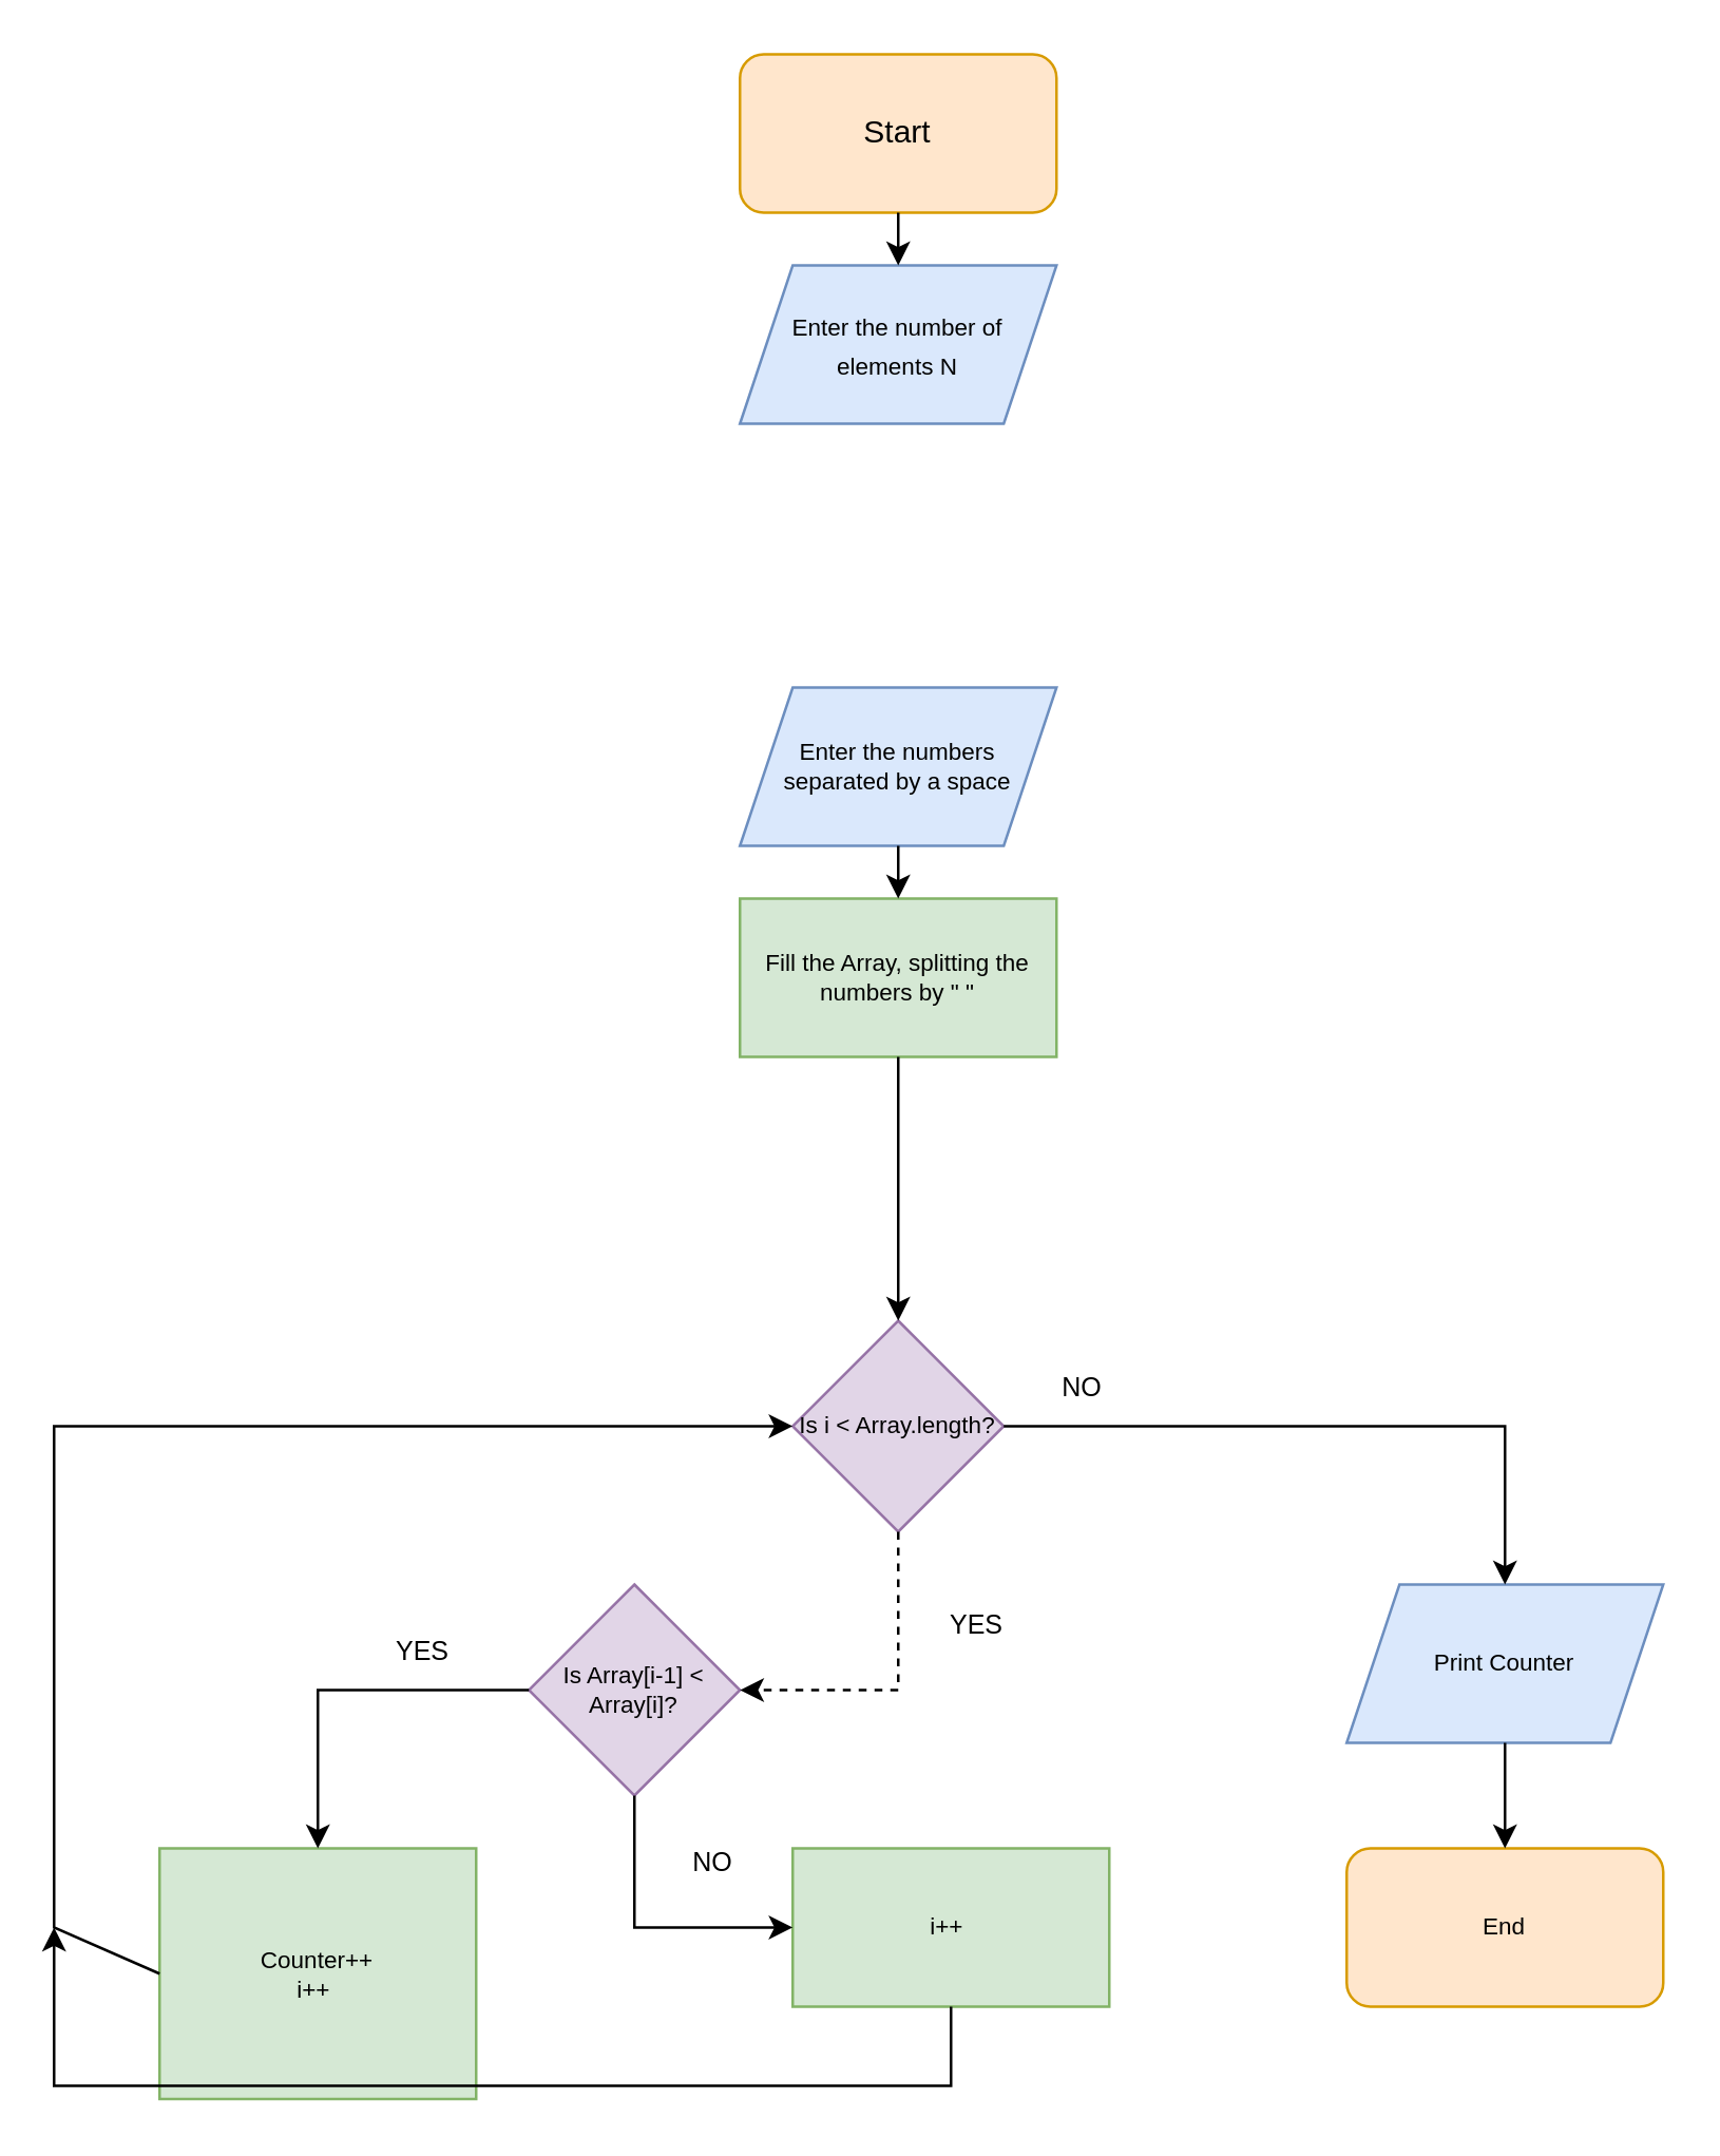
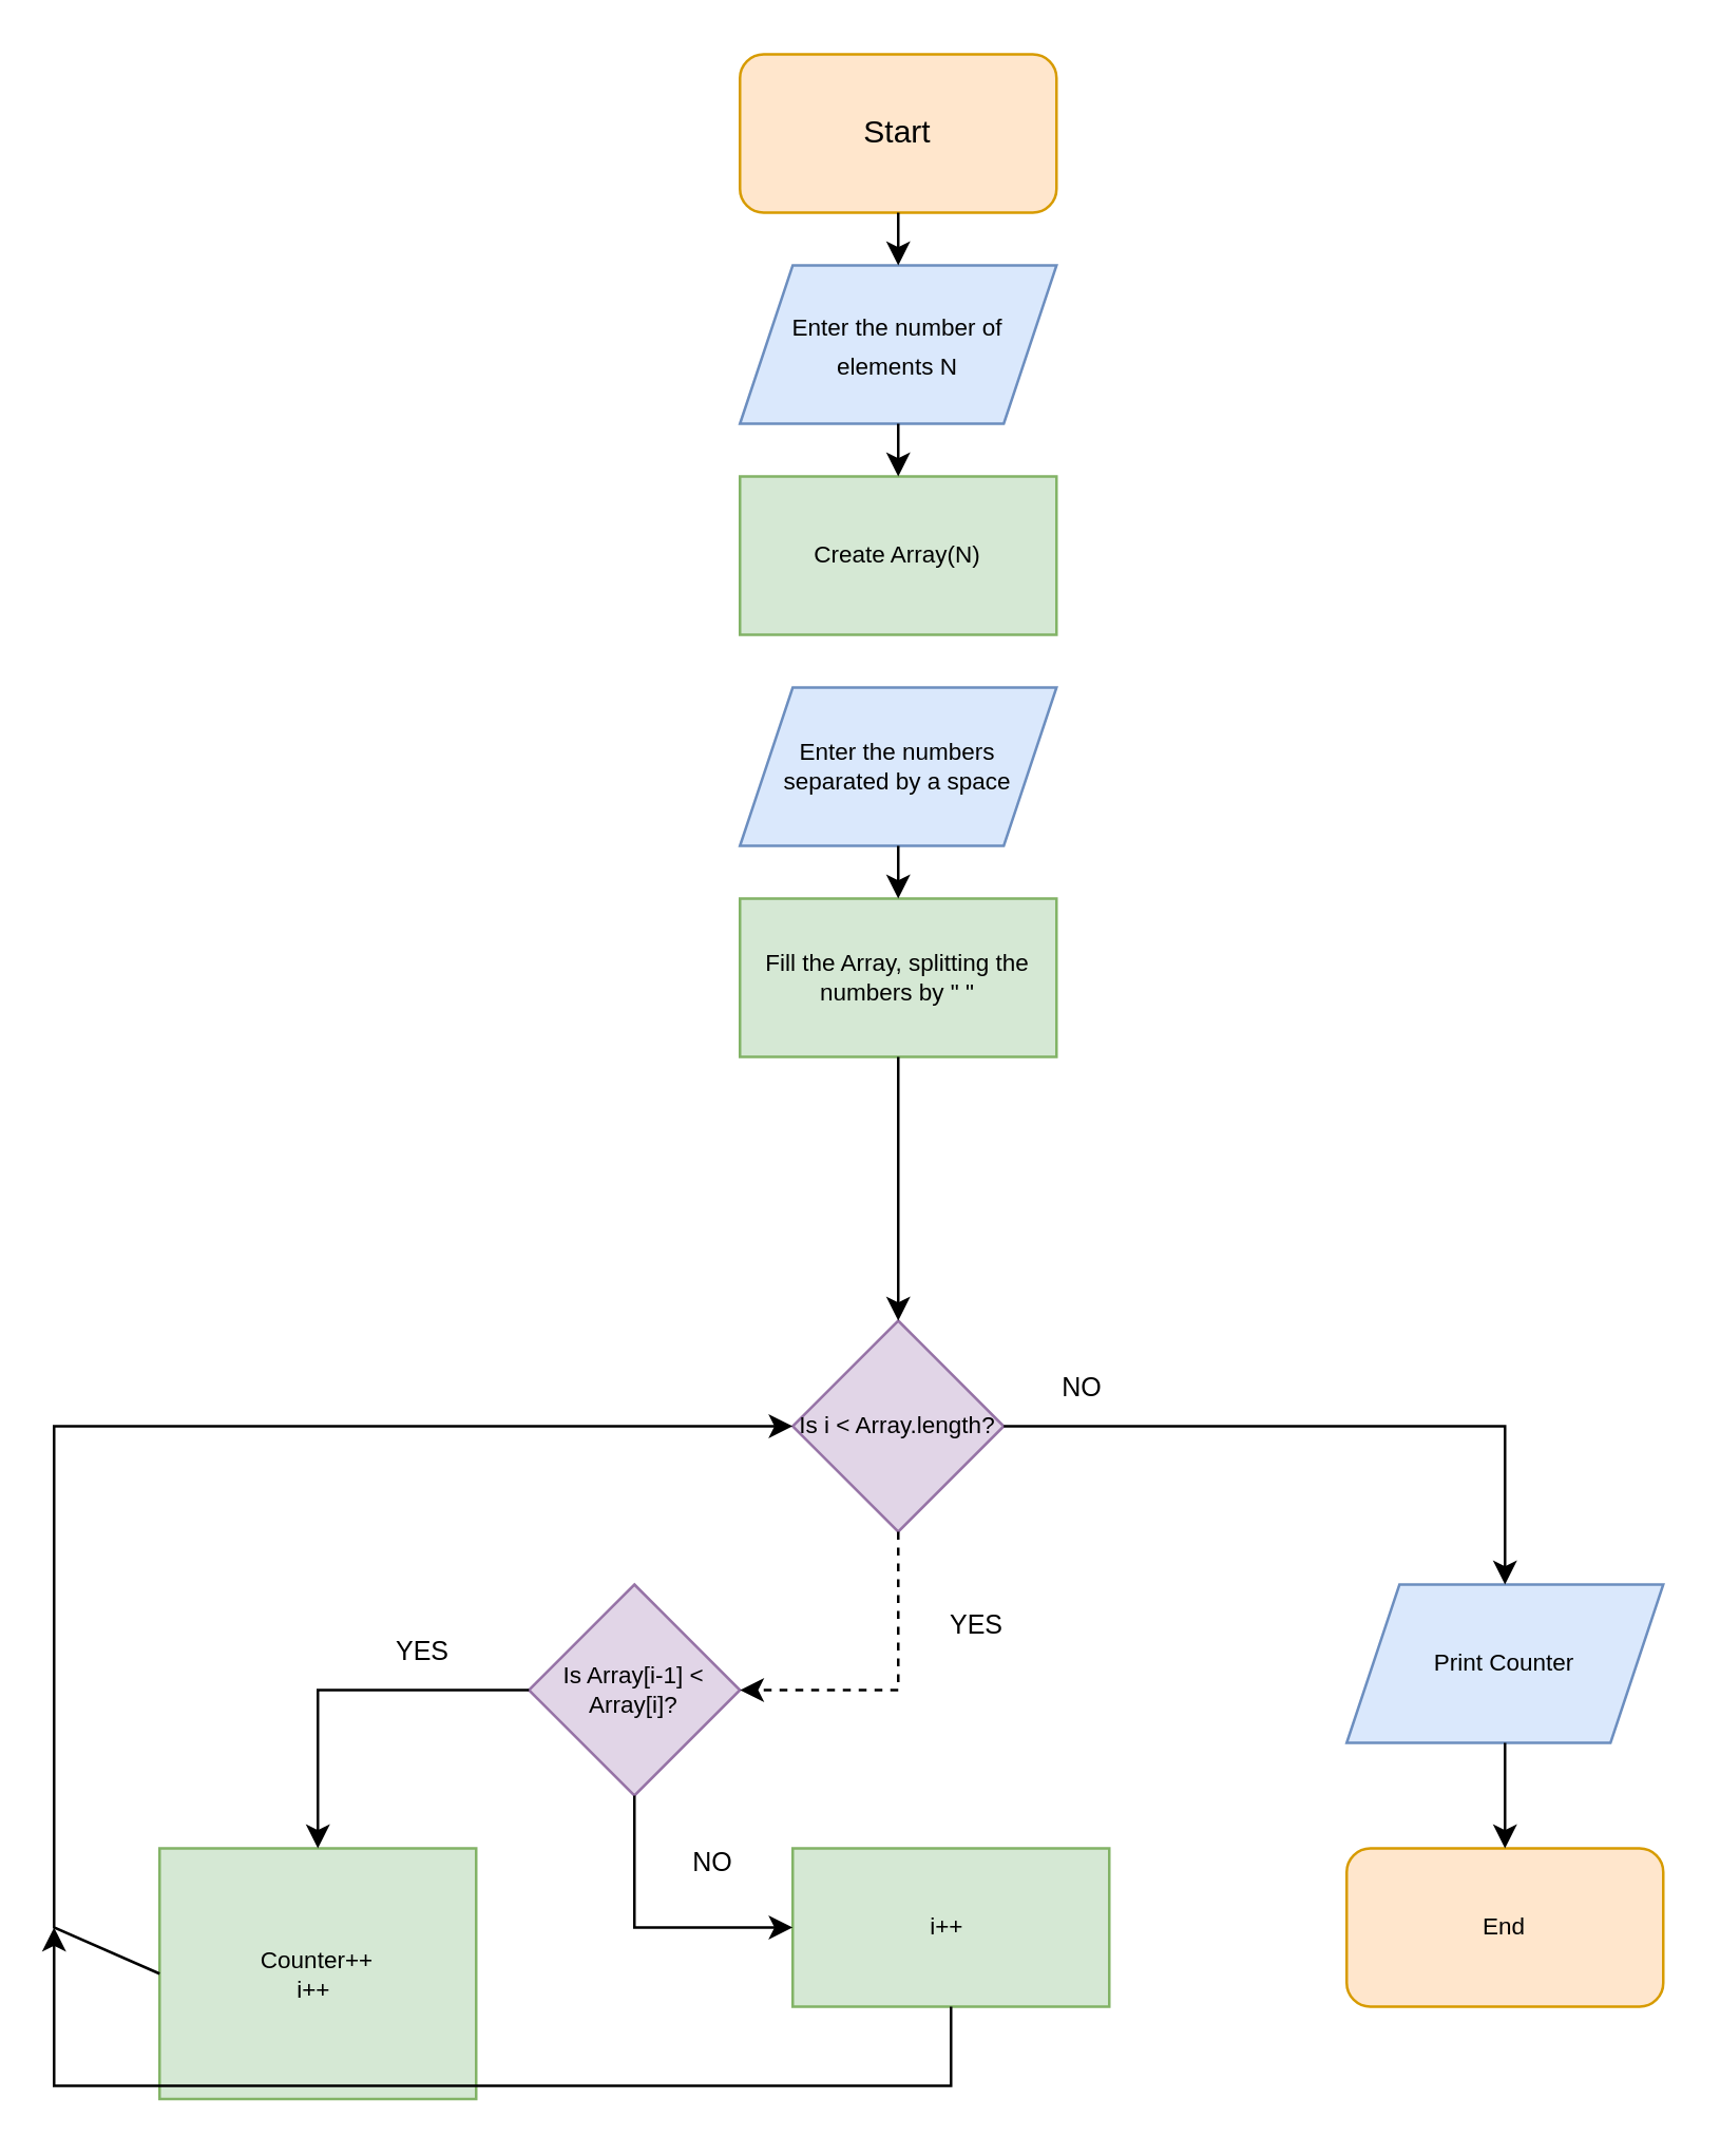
  <mxCell id="0" />
  <mxCell id="1" parent="0" />
  <mxCell id="2" value="Start" style="rounded=1;whiteSpace=wrap;html=1;fillColor=#ffe6cc;strokeColor=#d79b00;" parent="1" vertex="1"><mxGeometry x="280" y="20" width="120" height="60" as="geometry" /></mxCell>
  <mxCell id="3" value="&lt;font style=&quot;font-size: 9px&quot;&gt;Enter the number of elements N&lt;/font&gt;" style="shape=parallelogram;perimeter=parallelogramPerimeter;whiteSpace=wrap;html=1;fixedSize=1;fillColor=#dae8fc;strokeColor=#6c8ebf;" parent="1" vertex="1"><mxGeometry x="280" y="100" width="120" height="60" as="geometry" /></mxCell>
+ <mxCell id="4" value="Create Array(N)" style="rounded=0;whiteSpace=wrap;html=1;fontSize=9;fillColor=#d5e8d4;strokeColor=#82b366;" parent="1" vertex="1"><mxGeometry x="280" y="180" width="120" height="60" as="geometry" /></mxCell>
  <mxCell id="5" value="Enter the numbers &lt;br&gt;separated by a space" style="shape=parallelogram;perimeter=parallelogramPerimeter;whiteSpace=wrap;html=1;fixedSize=1;fontSize=9;fillColor=#dae8fc;strokeColor=#6c8ebf;" parent="1" vertex="1"><mxGeometry x="280" y="260" width="120" height="60" as="geometry" /></mxCell>
  <mxCell id="6" value="Fill the Array, splitting the numbers by &quot; &quot;" style="rounded=0;whiteSpace=wrap;html=1;fontSize=9;fillColor=#d5e8d4;strokeColor=#82b366;" parent="1" vertex="1"><mxGeometry x="280" y="340" width="120" height="60" as="geometry" /></mxCell>
  <mxCell id="7" value="Is i &amp;lt; Array.length?" style="rhombus;whiteSpace=wrap;html=1;fontSize=9;fillColor=#e1d5e7;strokeColor=#9673a6;" parent="1" vertex="1"><mxGeometry x="300" y="500" width="80" height="80" as="geometry" /></mxCell>
  <mxCell id="8" value="Is Array[i-1] &amp;lt; Array[i]?" style="rhombus;whiteSpace=wrap;html=1;fontSize=9;fillColor=#e1d5e7;strokeColor=#9673a6;" parent="1" vertex="1"><mxGeometry x="200" y="600" width="80" height="80" as="geometry" /></mxCell>
  <mxCell id="9" value="Counter++&lt;br&gt;i++&amp;nbsp;" style="rounded=0;whiteSpace=wrap;html=1;fontSize=9;fillColor=#d5e8d4;strokeColor=#82b366;" parent="1" vertex="1"><mxGeometry x="60" y="700" width="120" height="95" as="geometry" /></mxCell>
  <mxCell id="10" value="i++&amp;nbsp;" style="rounded=0;whiteSpace=wrap;html=1;fontSize=9;fillColor=#d5e8d4;strokeColor=#82b366;" parent="1" vertex="1"><mxGeometry x="300" y="700" width="120" height="60" as="geometry" /></mxCell>
  <mxCell id="11" value="End" style="rounded=1;whiteSpace=wrap;html=1;fontSize=9;fillColor=#ffe6cc;strokeColor=#d79b00;" parent="1" vertex="1"><mxGeometry x="510" y="700" width="120" height="60" as="geometry" /></mxCell>
  <mxCell id="12" value="Print Counter" style="shape=parallelogram;perimeter=parallelogramPerimeter;whiteSpace=wrap;html=1;fixedSize=1;fontSize=9;fillColor=#dae8fc;strokeColor=#6c8ebf;" parent="1" vertex="1"><mxGeometry x="510" y="600" width="120" height="60" as="geometry" /></mxCell>
  <mxCell id="13" value="" style="endArrow=classic;html=1;rounded=0;fontSize=9;entryX=0.5;entryY=0;entryDx=0;entryDy=0;exitX=1;exitY=0.5;exitDx=0;exitDy=0;" parent="1" source="7" target="12" edge="1"><mxGeometry width="50" height="50" relative="1" as="geometry"><mxPoint x="310" y="510" as="sourcePoint" /><mxPoint x="360" y="460" as="targetPoint" /><Array as="points"><mxPoint x="570" y="540" /></Array></mxGeometry></mxCell>
  <mxCell id="14" value="" style="endArrow=classic;html=1;rounded=0;fontSize=9;entryX=0.5;entryY=0;entryDx=0;entryDy=0;exitX=0.5;exitY=1;exitDx=0;exitDy=0;" parent="1" source="12" target="11" edge="1"><mxGeometry width="50" height="50" relative="1" as="geometry"><mxPoint x="390" y="550" as="sourcePoint" /><mxPoint x="580" y="610" as="targetPoint" /><Array as="points" /></mxGeometry></mxCell>
  <mxCell id="15" value="" style="endArrow=classic;html=1;rounded=0;fontSize=9;exitX=0.5;exitY=1;exitDx=0;exitDy=0;entryX=0.5;entryY=0;entryDx=0;entryDy=0;" parent="1" source="6" target="7" edge="1"><mxGeometry width="50" height="50" relative="1" as="geometry"><mxPoint x="310" y="430" as="sourcePoint" /><mxPoint x="360" y="380" as="targetPoint" /></mxGeometry></mxCell>
  <mxCell id="16" value="" style="endArrow=classic;html=1;rounded=0;fontSize=9;entryX=0.5;entryY=0;entryDx=0;entryDy=0;exitX=0.5;exitY=1;exitDx=0;exitDy=0;" parent="1" source="5" target="6" edge="1"><mxGeometry width="50" height="50" relative="1" as="geometry"><mxPoint x="310" y="430" as="sourcePoint" /><mxPoint x="360" y="380" as="targetPoint" /></mxGeometry></mxCell>
+ <mxCell id="17" value="" style="endArrow=classic;html=1;rounded=0;fontSize=9;entryX=0.5;entryY=0;entryDx=0;entryDy=0;exitX=0.5;exitY=1;exitDx=0;exitDy=0;" parent="1" source="3" target="4" edge="1"><mxGeometry width="50" height="50" relative="1" as="geometry"><mxPoint x="310" y="320" as="sourcePoint" /><mxPoint x="360" y="270" as="targetPoint" /></mxGeometry></mxCell>
  <mxCell id="18" value="" style="endArrow=classic;html=1;rounded=0;fontSize=9;entryX=0.5;entryY=0;entryDx=0;entryDy=0;exitX=0.5;exitY=1;exitDx=0;exitDy=0;" parent="1" source="2" target="3" edge="1"><mxGeometry width="50" height="50" relative="1" as="geometry"><mxPoint x="310" y="320" as="sourcePoint" /><mxPoint x="360" y="270" as="targetPoint" /></mxGeometry></mxCell>
  <mxCell id="19" value="" style="endArrow=classic;html=1;rounded=0;fontSize=9;exitX=0.5;exitY=1;exitDx=0;exitDy=0;entryX=1;entryY=0.5;entryDx=0;entryDy=0;dashed=1;" parent="1" source="7" target="8" edge="1"><mxGeometry width="50" height="50" relative="1" as="geometry"><mxPoint x="310" y="610" as="sourcePoint" /><mxPoint x="360" y="560" as="targetPoint" /><Array as="points"><mxPoint x="340" y="640" /></Array></mxGeometry></mxCell>
  <mxCell id="20" value="" style="endArrow=classic;html=1;rounded=0;fontSize=9;exitX=0;exitY=0.5;exitDx=0;exitDy=0;entryX=0.5;entryY=0;entryDx=0;entryDy=0;" parent="1" source="8" target="9" edge="1"><mxGeometry width="50" height="50" relative="1" as="geometry"><mxPoint x="310" y="610" as="sourcePoint" /><mxPoint x="360" y="560" as="targetPoint" /><Array as="points"><mxPoint x="120" y="640" /></Array></mxGeometry></mxCell>
  <mxCell id="21" value="" style="endArrow=classic;html=1;rounded=0;fontSize=9;exitX=0.5;exitY=1;exitDx=0;exitDy=0;entryX=0;entryY=0.5;entryDx=0;entryDy=0;" parent="1" source="8" target="10" edge="1"><mxGeometry width="50" height="50" relative="1" as="geometry"><mxPoint x="310" y="610" as="sourcePoint" /><mxPoint x="360" y="560" as="targetPoint" /><Array as="points"><mxPoint x="240" y="730" /></Array></mxGeometry></mxCell>
  <mxCell id="22" value="" style="endArrow=classic;html=1;rounded=0;fontSize=9;exitX=0;exitY=0.5;exitDx=0;exitDy=0;entryX=0;entryY=0.5;entryDx=0;entryDy=0;" parent="1" source="9" target="7" edge="1"><mxGeometry width="50" height="50" relative="1" as="geometry"><mxPoint x="310" y="610" as="sourcePoint" /><mxPoint x="360" y="560" as="targetPoint" /><Array as="points"><mxPoint x="20" y="730" /><mxPoint x="20" y="540" /></Array></mxGeometry></mxCell>
  <mxCell id="23" value="" style="endArrow=classic;html=1;rounded=0;fontSize=9;exitX=0.5;exitY=1;exitDx=0;exitDy=0;" parent="1" source="10" edge="1"><mxGeometry width="50" height="50" relative="1" as="geometry"><mxPoint x="310" y="610" as="sourcePoint" /><mxPoint x="20" y="730" as="targetPoint" /><Array as="points"><mxPoint x="360" y="790" /><mxPoint x="20" y="790" /></Array></mxGeometry></mxCell>
  <mxCell id="24" value="YES" style="text;html=1;strokeColor=none;fillColor=none;align=center;verticalAlign=middle;whiteSpace=wrap;rounded=0;fontSize=10;" vertex="1" parent="1"><mxGeometry x="340" y="600" width="60" height="30" as="geometry" /></mxCell>
  <mxCell id="25" value="YES" style="text;html=1;strokeColor=none;fillColor=none;align=center;verticalAlign=middle;whiteSpace=wrap;rounded=0;fontSize=10;" vertex="1" parent="1"><mxGeometry x="130" y="610" width="60" height="30" as="geometry" /></mxCell>
  <mxCell id="26" value="NO" style="text;html=1;strokeColor=none;fillColor=none;align=center;verticalAlign=middle;whiteSpace=wrap;rounded=0;fontSize=10;" vertex="1" parent="1"><mxGeometry x="380" y="510" width="60" height="30" as="geometry" /></mxCell>
  <mxCell id="27" value="NO" style="text;html=1;strokeColor=none;fillColor=none;align=center;verticalAlign=middle;whiteSpace=wrap;rounded=0;fontSize=10;" vertex="1" parent="1"><mxGeometry x="240" y="690" width="60" height="30" as="geometry" /></mxCell>
